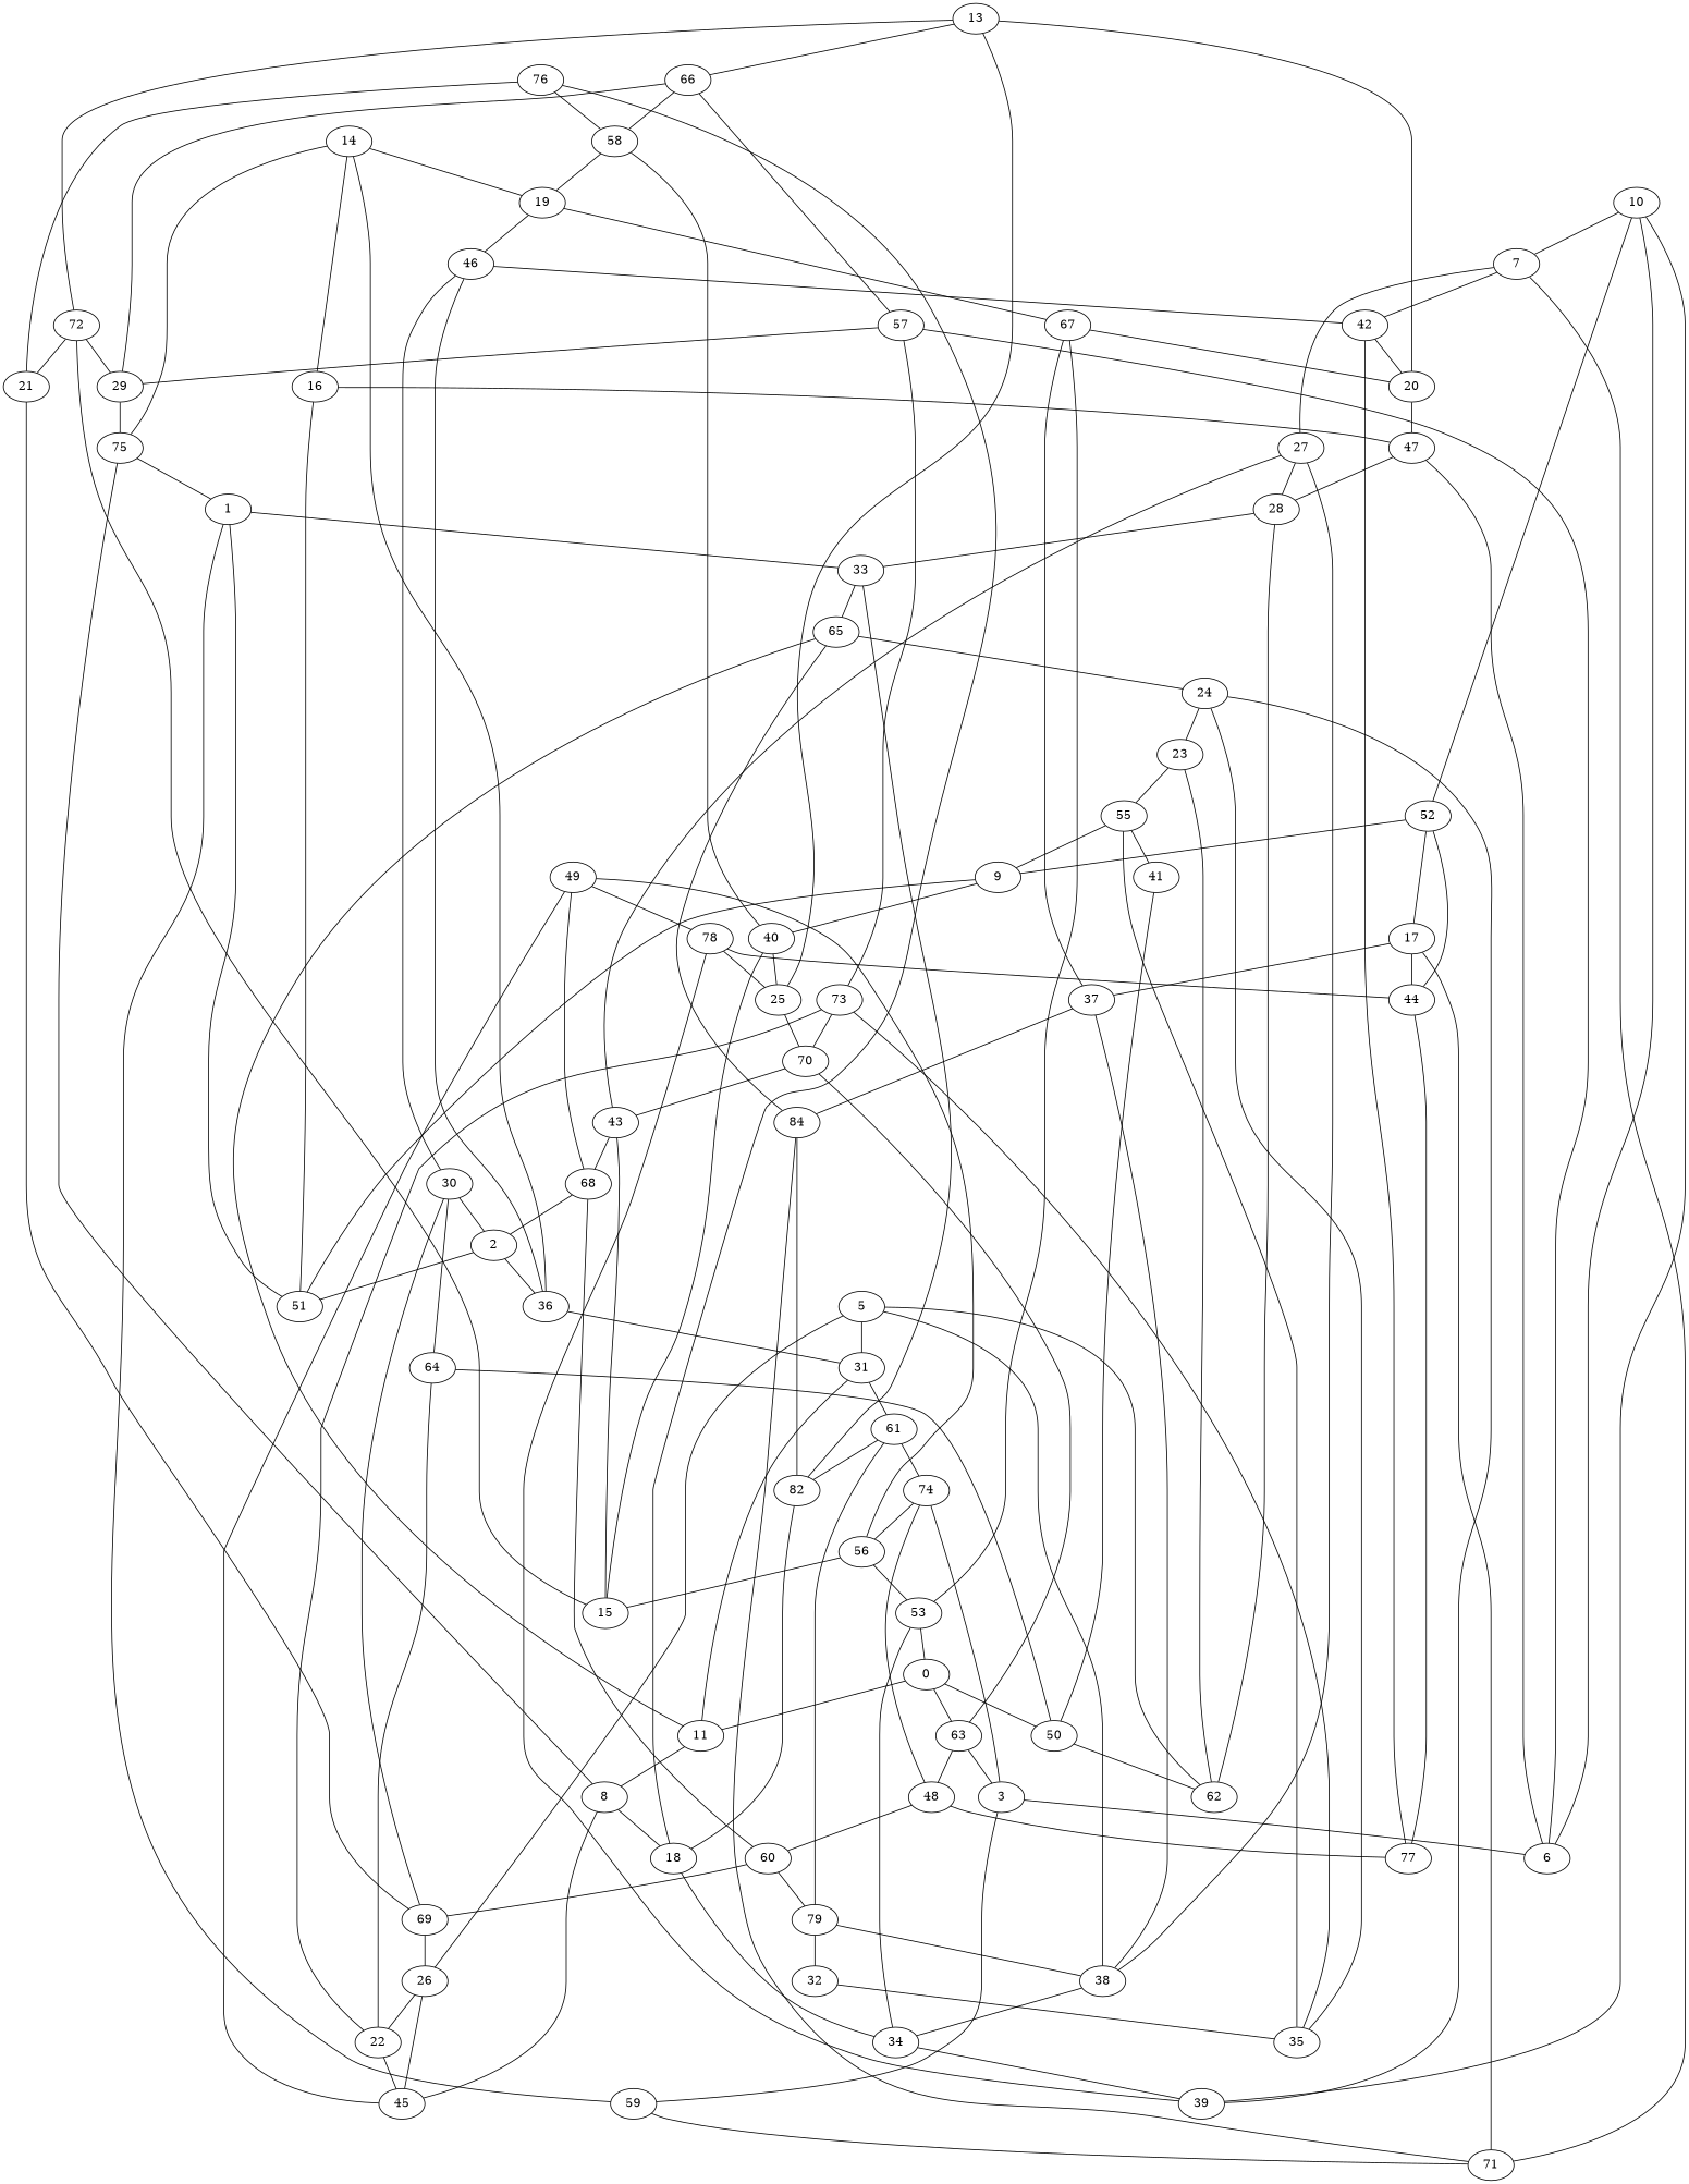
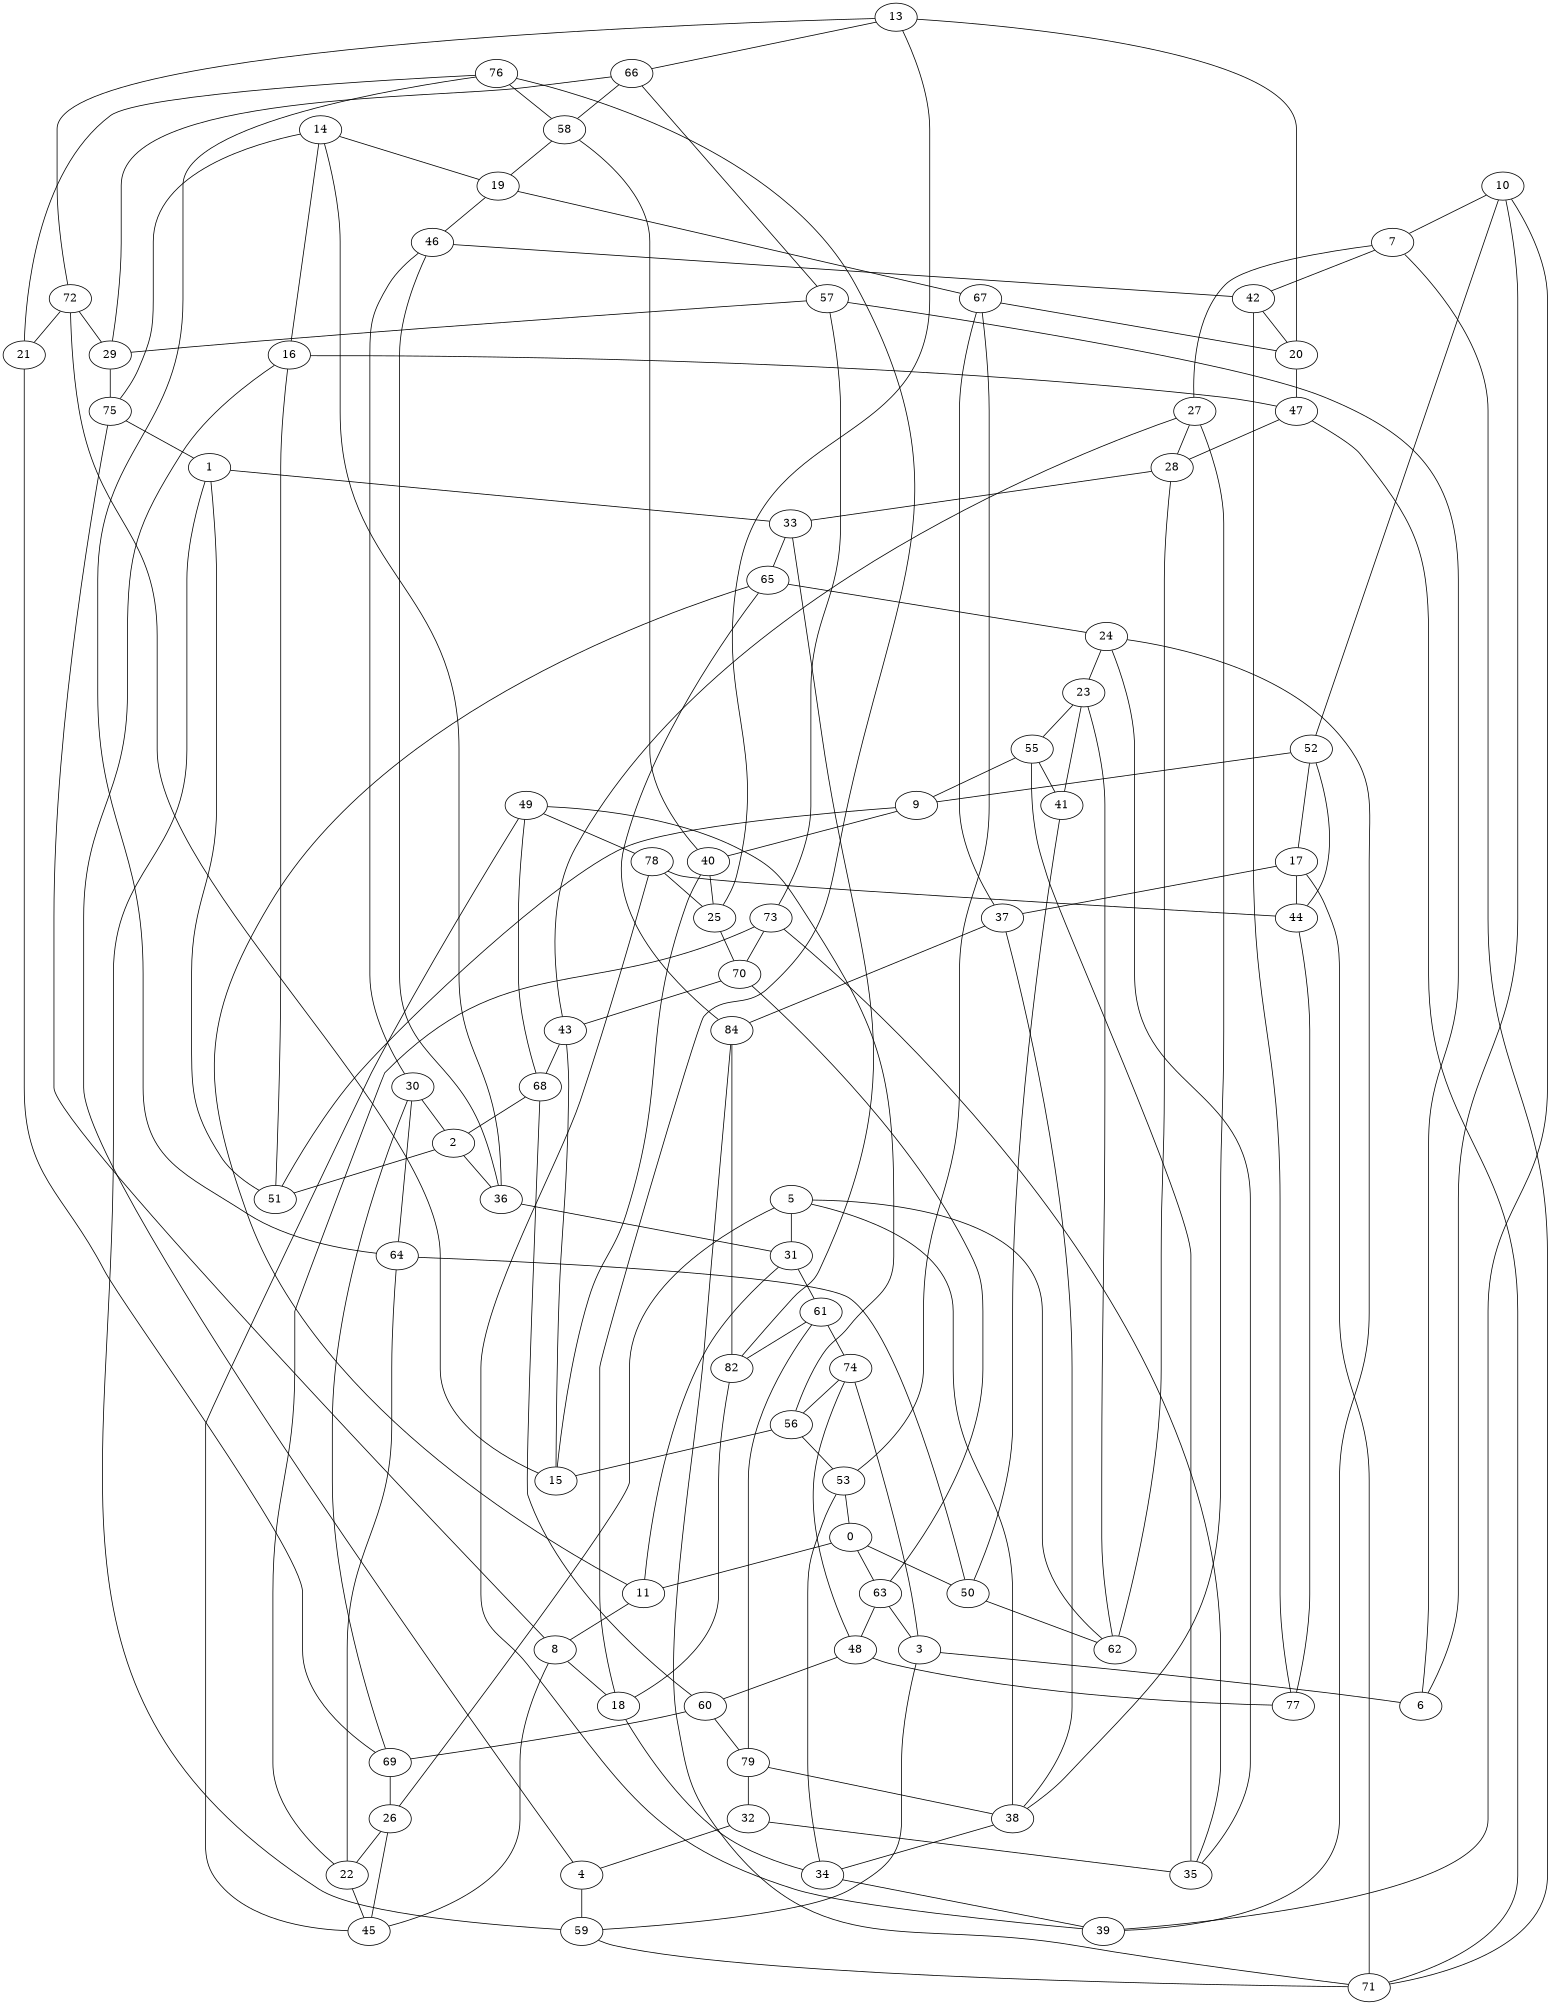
  graph {
    76
    21
    58
    69
    19
    40
    26
+   4
    59
    65
    24
    11
    n13 [label=84]
    23
    35
    8
    71
    n18 [label=82]
    62
    55
    46
    42
    30
    20
    77
    64
    2
    47
    5
    31
    38
    61
    41
    50
    45
    22
    74
    78
    39
    44
    25
    70
    9
    79
    32
    34
    28
    66
    57
    29
    73
    6
    75
    16
    51
    33
    67
    15
    53
    37
    49
    56
    68
    60
    10
    7
    52
    27
    17
    43
    63
    48
    3
    0
    13
    72
    18
    1
    36
    14
    76 -- 21
    76 -- 58
    21 -- 69
    58 -- 19
    58 -- 40
    69 -- 26
    19 -- 46
    19 -- 67
    40 -- 25
    40 -- 15
    26 -- 45
    26 -- 22
+   4 -- 59
    59 -- 71
    65 -- 24
    65 -- 11
    65 -- n13
    24 -- 23
    24 -- 35
    11 -- 8
    n13 -- 71
    n13 -- n18
    23 -- 62
    23 -- 55
    8 -- 45
    8 -- 18
    n18 -- 18
    55 -- 35
    55 -- 41
    55 -- 9
    46 -- 42
    46 -- 30
    42 -- 20
    42 -- 77
    30 -- 69
    30 -- 64
    30 -- 2
    20 -- 47
+   64 -- 76
    64 -- 50
    64 -- 22
    2 -- 51
    2 -- 36
    47 -- 28
    5 -- 26
    5 -- 62
    5 -- 31
    5 -- 38
    31 -- 11
    31 -- 61
    38 -- 34
    61 -- n18
    61 -- 74
+   41 -- 23
    41 -- 50
    50 -- 62
    22 -- 45
    74 -- 56
    78 -- 39
    78 -- 44
    78 -- 25
    39 -- 24
    44 -- 77
    25 -- 70
    70 -- 43
    70 -- 63
    9 -- 40
    79 -- 38
    79 -- 61
    79 -- 32
+   32 -- 4
    32 -- 35
    34 -- 39
    28 -- 62
    28 -- 33
    66 -- 58
    66 -- 57
    66 -- 29
    57 -- 29
    57 -- 73
    57 -- 6
    29 -- 75
    73 -- 35
    73 -- 22
    73 -- 70
-   6 -- 47
+   71 -- 47
    75 -- 8
    75 -- 1
+   16 -- 4
    16 -- 47
    16 -- 51
    51 -- 9
    33 -- 65
    33 -- n18
    67 -- 20
    67 -- 53
    67 -- 37
    15 -- 43
    53 -- 34
    53 -- 0
    37 -- n13
    37 -- 38
    49 -- 45
    49 -- 78
    49 -- 56
    49 -- 68
    56 -- 15
    56 -- 53
    68 -- 2
    68 -- 60
    60 -- 69
    60 -- 79
    10 -- 39
    10 -- 6
    10 -- 7
    10 -- 52
    7 -- 71
    7 -- 42
    7 -- 27
    52 -- 44
    52 -- 9
    52 -- 17
    27 -- 38
    27 -- 28
    27 -- 43
    17 -- 71
    17 -- 44
    17 -- 37
    43 -- 68
    63 -- 48
    63 -- 3
    48 -- 77
    48 -- 74
    48 -- 60
    3 -- 59
    3 -- 74
    3 -- 6
    0 -- 11
    0 -- 50
    0 -- 63
    13 -- 20
    13 -- 25
    13 -- 66
    13 -- 72
    72 -- 21
    72 -- 29
    72 -- 15
    18 -- 76
    18 -- 34
    1 -- 59
    1 -- 51
    1 -- 33
    36 -- 46
    36 -- 31
    14 -- 19
    14 -- 75
    14 -- 16
    14 -- 36
  }
